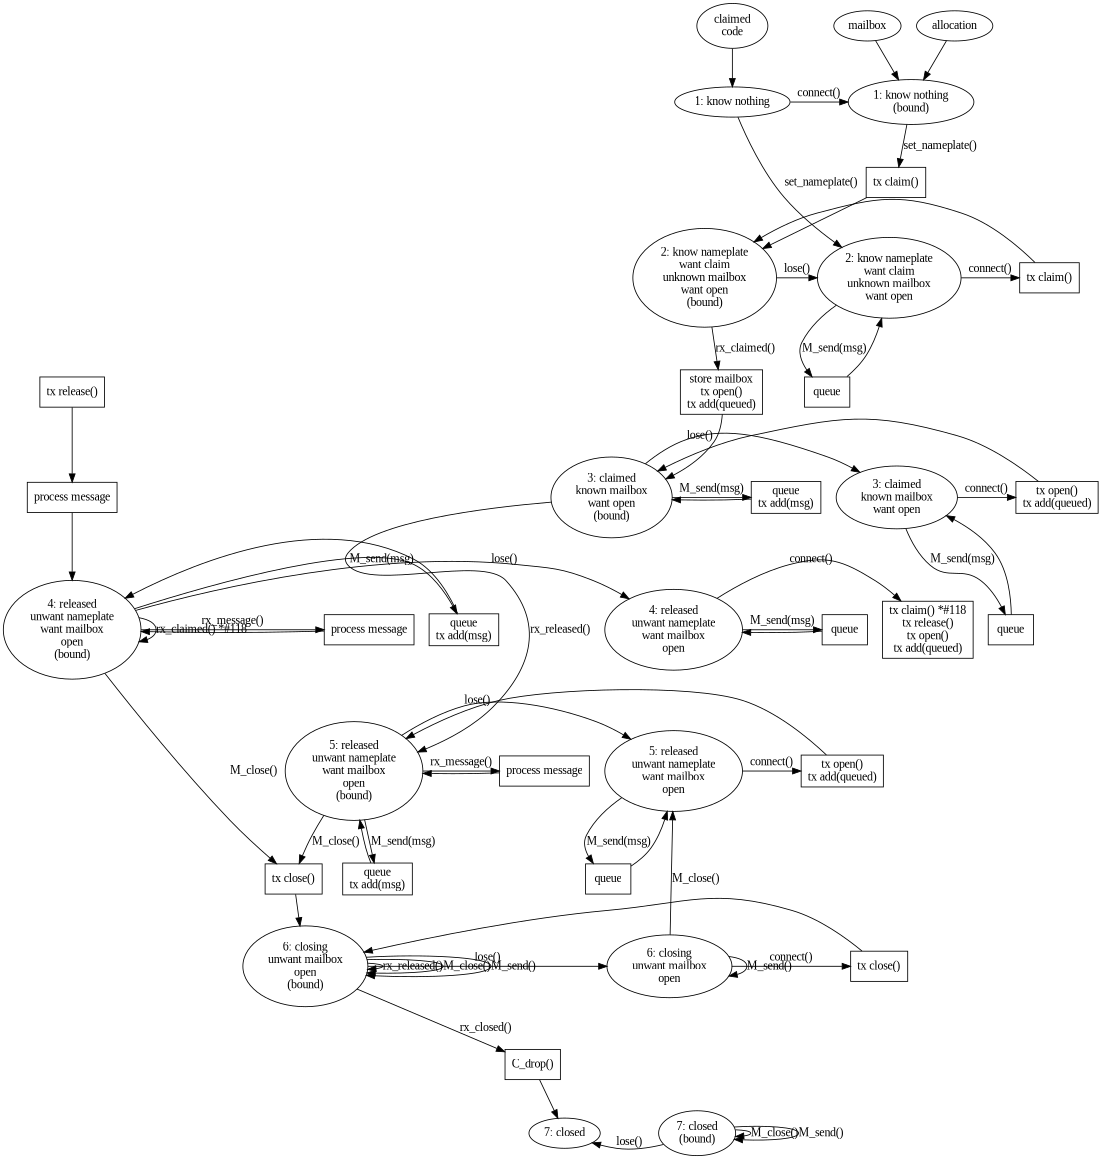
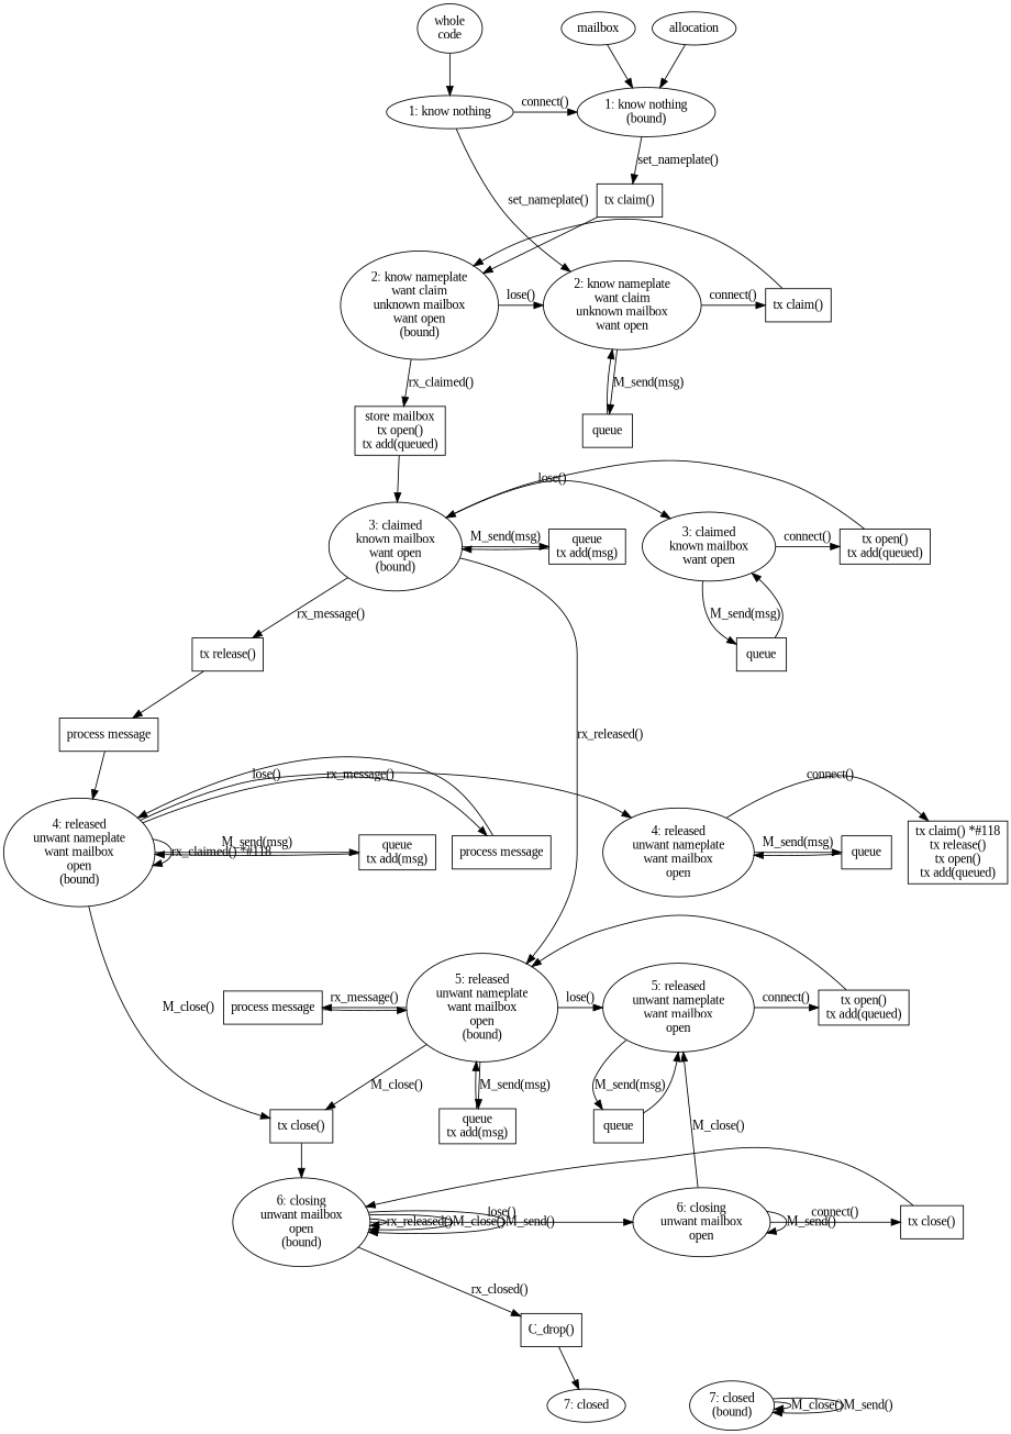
  digraph {
    fontname="Liberation Serif"
    node [fontname="Liberation Serif" shape=box]
    edge [fontname="Liberation Serif"]
    n1 [label="1: know nothing" shape=""]
    n2 [label="1: know nothing\n(bound)" shape=""]
    n3 [label="2: know nameplate\nwant claim\nunknown mailbox\nwant open" shape=""]
    n4 [label="2: know nameplate\nwant claim\nunknown mailbox\nwant open\n(bound)" shape=""]
    n5 [label="tx claim()"]
    n6 [label="3: claimed\nknown mailbox\nwant open" shape=""]
    n7 [label="3: claimed\nknown mailbox\nwant open\n(bound)" shape=""]
    n8 [label="tx open()\ntx add(queued)"]
    n9 [label="queue\ntx add(msg)"]
    n10 [label="4: released\nunwant nameplate\nwant mailbox\nopen\n" shape=""]
    n11 [label="tx claim() *#118\ntx release()\ntx open()\ntx add(queued)"]
    n12 [label="4: released\nunwant nameplate\nwant mailbox\nopen\n(bound)" shape=""]
    n13 [label="process message"]
    n14 [label="queue\ntx add(msg)"]
    n15 [label=queue]
    n16 [label="5: released\nunwant nameplate\nwant mailbox\nopen\n" shape=""]
    n17 [label="5: released\nunwant nameplate\nwant mailbox\nopen\n(bound)" shape=""]
    n18 [label="tx open()\ntx add(queued)"]
    n19 [label="process message"]
    n20 [label="6: closing\nunwant mailbox\nopen\n" shape=""]
    n21 [label="tx close()"]
    n22 [label="6: closing\nunwant mailbox\nopen\n(bound)" shape=""]
    n23 [label="7: closed\n" shape=""]
    n24 [label="7: closed\n(bound)" shape=""]
    n25 [label="tx claim()"]
    n26 [label=queue]
    n27 [label="store mailbox\ntx open()\ntx add(queued)"]
    n28 [label=queue]
    n29 [label="tx release()"]
    n30 [label="tx close()"]
    n31 [label=queue]
    n32 [label="queue\ntx add(msg)"]
    n33 [label="C_drop()"]
-   n34 [label="claimed\ncode" shape=""]
+   n34 [label="whole\ncode" shape=""]
    allocation [shape=""]
    n36 [label=mailbox shape=""]
    n37 [label="process message"]
    subgraph sub_1 {
      rank=same
      n1
      n2
    }
    subgraph sub_2 {
      rank=same
      n3
      n4
      n5
    }
    subgraph sub_3 {
      rank=same
      n6
      n7
      n8
      n9
    }
    subgraph sub_4 {
      rank=same
      n10
      n11
      n12
      n13
      n14
      n15
    }
    subgraph sub_5 {
      rank=same
      n16
      n17
      n18
      n19
    }
    subgraph sub_6 {
      rank=same
      n20
      n21
      n22
    }
    subgraph sub_7 {
      rank=same
      n23
      n24
    }
    n1 -> n2 [label="connect()"]
    n1 -> n3 [label="set_nameplate()"]
    n2 -> n25 [label="set_nameplate()"]
    n3 -> n5 [label="connect()"]
    n3 -> n6 [label="(none)" style=invis]
    n3 -> n26 [label="M_send(msg)"]
    n4 -> n3 [label="lose()"]
    n4 -> n27 [label="rx_claimed()"]
    n5 -> n4
    n6 -> n8 [label="connect()"]
    n6 -> n10 [label="(none)" style=invis]
    n6 -> n28 [label="M_send(msg)"]
    n7 -> n6 [label="lose()"]
    n7 -> n9 [label="M_send(msg)"]
    n7 -> n17 [label="rx_released()"]
+   n7 -> n29 [label="rx_message()"]
    n8 -> n7
    n9 -> n7
    n10 -> n11 [label="connect()"]
    n10 -> n15 [label="M_send(msg)"]
    n10 -> n16 [label="(none)" style=invis]
    n12 -> n10 [label="lose()"]
    n12 -> n12 [label="rx_claimed() *#118"]
    n12 -> n13 [label="rx_message()"]
    n12 -> n14 [label="M_send(msg)"]
    n12 -> n30 [label="M_close()"]
    n13 -> n12
    n14 -> n12
    n15 -> n10
    n16 -> n18 [label="connect()"]
    n16 -> n31 [label="M_send(msg)"]
    n17 -> n16 [label="lose()"]
    n17 -> n19 [label="rx_message()"]
    n17 -> n30 [label="M_close()"]
    n17 -> n32 [label="M_send(msg)"]
    n18 -> n17
    n19 -> n17
    n20 -> n16 [label="M_close()"]
    n20 -> n20 [label="M_send()"]
    n20 -> n21 [label="connect()"]
    n20 -> n23 [label="(none)" style=invis]
    n21 -> n22
    n22 -> n20 [label="lose()"]
    n22 -> n22 [label="rx_released()"]
    n22 -> n22 [label="M_close()"]
    n22 -> n22 [label="M_send()"]
    n22 -> n33 [label="rx_closed()"]
    n23 -> n24 [label="connect()" style=invis]
-   n24 -> n23 [label="lose()"]
    n24 -> n24 [label="M_close()"]
    n24 -> n24 [label="M_send()"]
    n25 -> n4
    n26 -> n3
    n27 -> n7
    n28 -> n6
    n29 -> n37
    n30 -> n22
    n31 -> n16
    n32 -> n17
    n33 -> n23
    n34 -> n1
    allocation -> n2
    n36 -> n2
    n37 -> n12
  }
